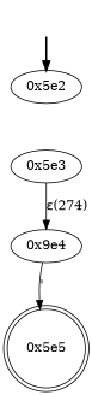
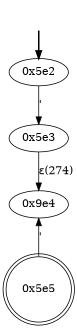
  digraph {
    fake [style=invisible]
    "0x5e2" [root=true]
    "0x5e3"
    n4 [label="0x9e4"]
    "0x5e5" [shape=doublecircle]
    fake -> "0x5e2" [style=bold]
+   "0x5e2" -> "0x5e3" [label="'"]
    "0x5e3" -> n4 [label="ε(274)"]
-   n4 -> "0x5e5" [label="'"]
+   "0x5e5" -> n4 [label="'"]
  }
